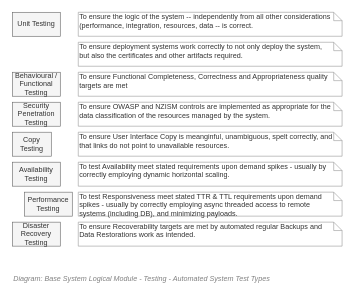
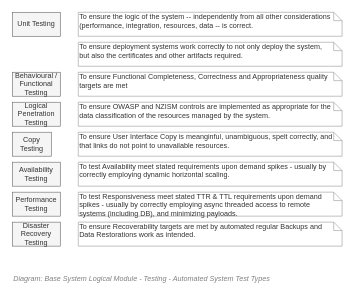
  <mxCell id="0" />
  <mxCell id="1" parent="0" />
  <mxCell id="2" value="&lt;font style=&quot;font-size: 12px&quot;&gt;Diagram: Base System Logical Module - Testing - Automated System Test Types&lt;/font&gt;" style="text;strokeColor=none;fillColor=none;html=1;fontSize=24;fontStyle=2;verticalAlign=middle;align=left;shadow=0;glass=0;comic=0;opacity=30;fontColor=#808080;" vertex="1" parent="1"><mxGeometry x="20" y="450" width="560" height="20" as="geometry" /></mxCell>
  <mxCell id="3" value="Unit Testing" style="rounded=0;whiteSpace=wrap;html=1;strokeColor=#666666;strokeWidth=1;fillColor=#f5f5f5;fontSize=12;fontColor=#333333;align=center;" vertex="1" parent="1"><mxGeometry x="20" y="20" width="80" height="40" as="geometry" /></mxCell>
  <mxCell id="4" value="Behavioural / Functional Testing" style="rounded=0;whiteSpace=wrap;html=1;strokeColor=#666666;strokeWidth=1;fillColor=#f5f5f5;fontSize=12;fontColor=#333333;align=center;" vertex="1" parent="1"><mxGeometry x="20" y="120" width="80" height="40" as="geometry" /></mxCell>
- <mxCell id="5" value="Security Penetration Testing" style="rounded=0;whiteSpace=wrap;html=1;strokeColor=#666666;strokeWidth=1;fillColor=#f5f5f5;fontSize=12;fontColor=#333333;align=center;" vertex="1" parent="1"><mxGeometry x="20" y="170" width="80" height="40" as="geometry" /></mxCell>
- <mxCell id="6" value="Performance Testing" style="rounded=0;whiteSpace=wrap;html=1;strokeColor=#666666;strokeWidth=1;fillColor=#f5f5f5;fontSize=12;fontColor=#333333;align=center;" vertex="1" parent="1"><mxGeometry x="40" y="320" width="80" height="40" as="geometry" /></mxCell>
+ <mxCell id="5" value="Logical Penetration Testing" style="rounded=0;whiteSpace=wrap;html=1;strokeColor=#666666;strokeWidth=1;fillColor=#f5f5f5;fontSize=12;fontColor=#333333;align=center;" vertex="1" parent="1"><mxGeometry x="20" y="170" width="80" height="40" as="geometry" /></mxCell>
+ <mxCell id="6" value="Performance Testing" style="rounded=0;whiteSpace=wrap;html=1;strokeColor=#666666;strokeWidth=1;fillColor=#f5f5f5;fontSize=12;fontColor=#333333;align=center;" vertex="1" parent="1"><mxGeometry x="20" y="320" width="80" height="40" as="geometry" /></mxCell>
  <mxCell id="7" value="Disaster Recovery &lt;br style=&quot;font-size: 12px;&quot;&gt;Testing" style="rounded=0;whiteSpace=wrap;html=1;strokeColor=#666666;strokeWidth=1;fillColor=#f5f5f5;fontSize=12;fontColor=#333333;align=center;" vertex="1" parent="1"><mxGeometry x="20" y="370" width="80" height="40" as="geometry" /></mxCell>
  <mxCell id="8" value="Copy Testing" style="rounded=0;whiteSpace=wrap;html=1;strokeColor=#666666;strokeWidth=1;fillColor=#f5f5f5;fontSize=12;fontColor=#333333;align=center;" vertex="1" parent="1"><mxGeometry x="20" y="220" width="65" height="40" as="geometry" /></mxCell>
  <mxCell id="9" value="Availability Testing" style="rounded=0;whiteSpace=wrap;html=1;strokeColor=#666666;strokeWidth=1;fillColor=#f5f5f5;fontSize=12;fontColor=#333333;align=center;" vertex="1" parent="1"><mxGeometry x="20" y="270" width="80" height="40" as="geometry" /></mxCell>
  <mxCell id="10" value="To test Responsiveness meet stated TTR &amp;amp; TTL requirements upon demand spikes - usually by correctly employing async threaded access to remote systems (including DB), and minimizing payloads." style="shape=note;whiteSpace=wrap;html=1;size=14;verticalAlign=top;align=left;spacingTop=-6;strokeWidth=1;fillColor=none;fontSize=12;strokeColor=#999999;fontColor=#333333;spacingRight=16;" vertex="1" parent="1"><mxGeometry x="130" y="320" width="440" height="40" as="geometry" /></mxCell>
  <mxCell id="11" value="To ensure Recoverability targets are met by automated regular Backups and Data Restorations work as intended." style="shape=note;whiteSpace=wrap;html=1;size=14;verticalAlign=top;align=left;spacingTop=-6;strokeWidth=1;fillColor=none;fontSize=12;strokeColor=#999999;fontColor=#333333;spacingRight=16;" vertex="1" parent="1"><mxGeometry x="130" y="370" width="440" height="40" as="geometry" /></mxCell>
  <mxCell id="12" value="To ensure User Interface Copy is meanginful, unambiguous, spelt correctly, and that links do not point to unavailable resources." style="shape=note;whiteSpace=wrap;html=1;size=14;verticalAlign=top;align=left;spacingTop=-6;strokeWidth=1;fillColor=none;fontSize=12;strokeColor=#999999;fontColor=#333333;spacingRight=16;" vertex="1" parent="1"><mxGeometry x="130" y="220" width="440" height="40" as="geometry" /></mxCell>
  <mxCell id="13" value="To ensure OWASP and NZISM controls are implemented as appropriate for the data classification of the resources managed by the system." style="shape=note;whiteSpace=wrap;html=1;size=14;verticalAlign=top;align=left;spacingTop=-6;strokeWidth=1;fillColor=none;fontSize=12;strokeColor=#999999;fontColor=#333333;spacingRight=16;" vertex="1" parent="1"><mxGeometry x="130" y="170" width="440" height="40" as="geometry" /></mxCell>
  <mxCell id="14" value="To ensure Functional Completeness, Correctness and Appropriateness quality targets are met" style="shape=note;whiteSpace=wrap;html=1;size=14;verticalAlign=top;align=left;spacingTop=-6;strokeWidth=1;fillColor=none;fontSize=12;strokeColor=#999999;fontColor=#333333;spacingRight=16;" vertex="1" parent="1"><mxGeometry x="130" y="120" width="440" height="40" as="geometry" /></mxCell>
  <mxCell id="15" value="To ensure deployment systems work correctly to not only deploy the system, but also the certificates and other artifacts required." style="shape=note;whiteSpace=wrap;html=1;size=14;verticalAlign=top;align=left;spacingTop=-6;strokeWidth=1;fillColor=none;fontSize=12;strokeColor=#999999;fontColor=#333333;spacingRight=16;" vertex="1" parent="1"><mxGeometry x="130" y="70" width="440" height="40" as="geometry" /></mxCell>
  <mxCell id="16" value="To ensure the logic of the system -- independently from all other considerations (performance, integration, resources, data -- is correct." style="shape=note;whiteSpace=wrap;html=1;size=14;verticalAlign=top;align=left;spacingTop=-6;strokeWidth=1;fillColor=none;fontSize=12;strokeColor=#999999;fontColor=#333333;spacingRight=16;" vertex="1" parent="1"><mxGeometry x="130" y="20" width="440" height="40" as="geometry" /></mxCell>
  <mxCell id="17" value="To test Availability meet stated requirements upon demand spikes - usually by correctly employing dynamic horizontal scaling." style="shape=note;whiteSpace=wrap;html=1;size=14;verticalAlign=top;align=left;spacingTop=-6;strokeWidth=1;fillColor=none;fontSize=12;strokeColor=#999999;fontColor=#333333;spacingRight=16;" vertex="1" parent="1"><mxGeometry x="130" y="270" width="440" height="40" as="geometry" /></mxCell>
